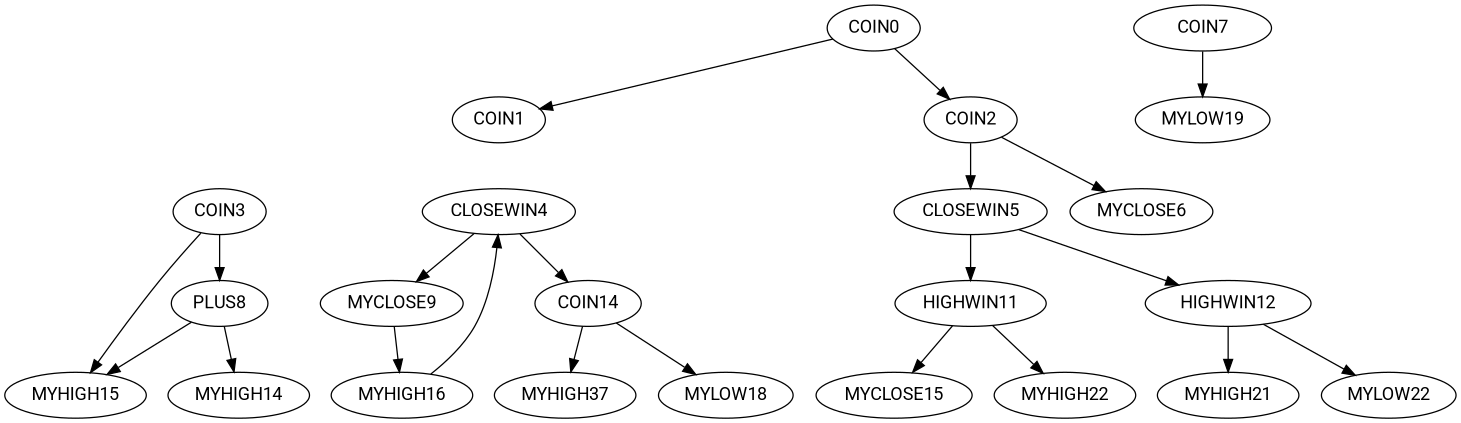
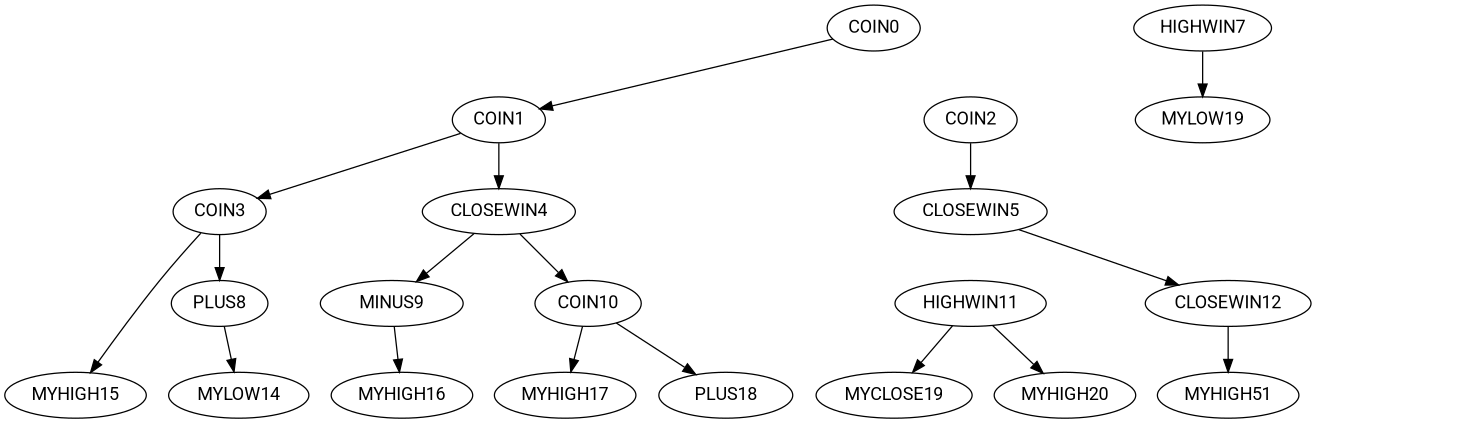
  digraph {
    fontname=Roboto
    node [fontname=Roboto]
    edge [fontname=Roboto]
    COIN0
    COIN1
    COIN2
    COIN3
    CLOSEWIN4
    CLOSEWIN5
-   MYCLOSE6
    PLUS8
    MYHIGH15
-   MINUS9 [label=MYCLOSE9]
-   COIN10 [label=COIN14]
+   MINUS9
+   COIN10
    HIGHWIN11
-   CLOSEWIN12 [label=HIGHWIN12]
+   CLOSEWIN12
    n14 [label=MYLOW19]
-   HIGHWIN7 [label=COIN7]
-   MYHIGH14
+   HIGHWIN7
+   MYHIGH14 [label=MYLOW14]
    MYHIGH16
-   MYHIGH17 [label=MYHIGH37]
-   MYLOW18
-   MYCLOSE19 [label=MYCLOSE15]
-   MYHIGH20 [label=MYHIGH22]
-   MYHIGH21
-   MYLOW22
+   MYHIGH17
+   MYLOW18 [label=PLUS18]
+   MYCLOSE19
+   MYHIGH20
+   MYHIGH21 [label=MYHIGH51]
    COIN0 -> COIN1
-   COIN0 -> COIN2
-   MYHIGH16 -> CLOSEWIN4
+   COIN1 -> COIN3
+   COIN1 -> CLOSEWIN4
    COIN2 -> CLOSEWIN5
-   COIN2 -> MYCLOSE6
    COIN3 -> PLUS8
    COIN3 -> MYHIGH15
    CLOSEWIN4 -> MINUS9
    CLOSEWIN4 -> COIN10
-   CLOSEWIN5 -> HIGHWIN11
    CLOSEWIN5 -> CLOSEWIN12
-   PLUS8 -> MYHIGH15
    PLUS8 -> MYHIGH14
    MINUS9 -> MYHIGH16
    COIN10 -> MYHIGH17
    COIN10 -> MYLOW18
    HIGHWIN11 -> MYCLOSE19
    HIGHWIN11 -> MYHIGH20
    CLOSEWIN12 -> MYHIGH21
-   CLOSEWIN12 -> MYLOW22
    HIGHWIN7 -> n14
  }
